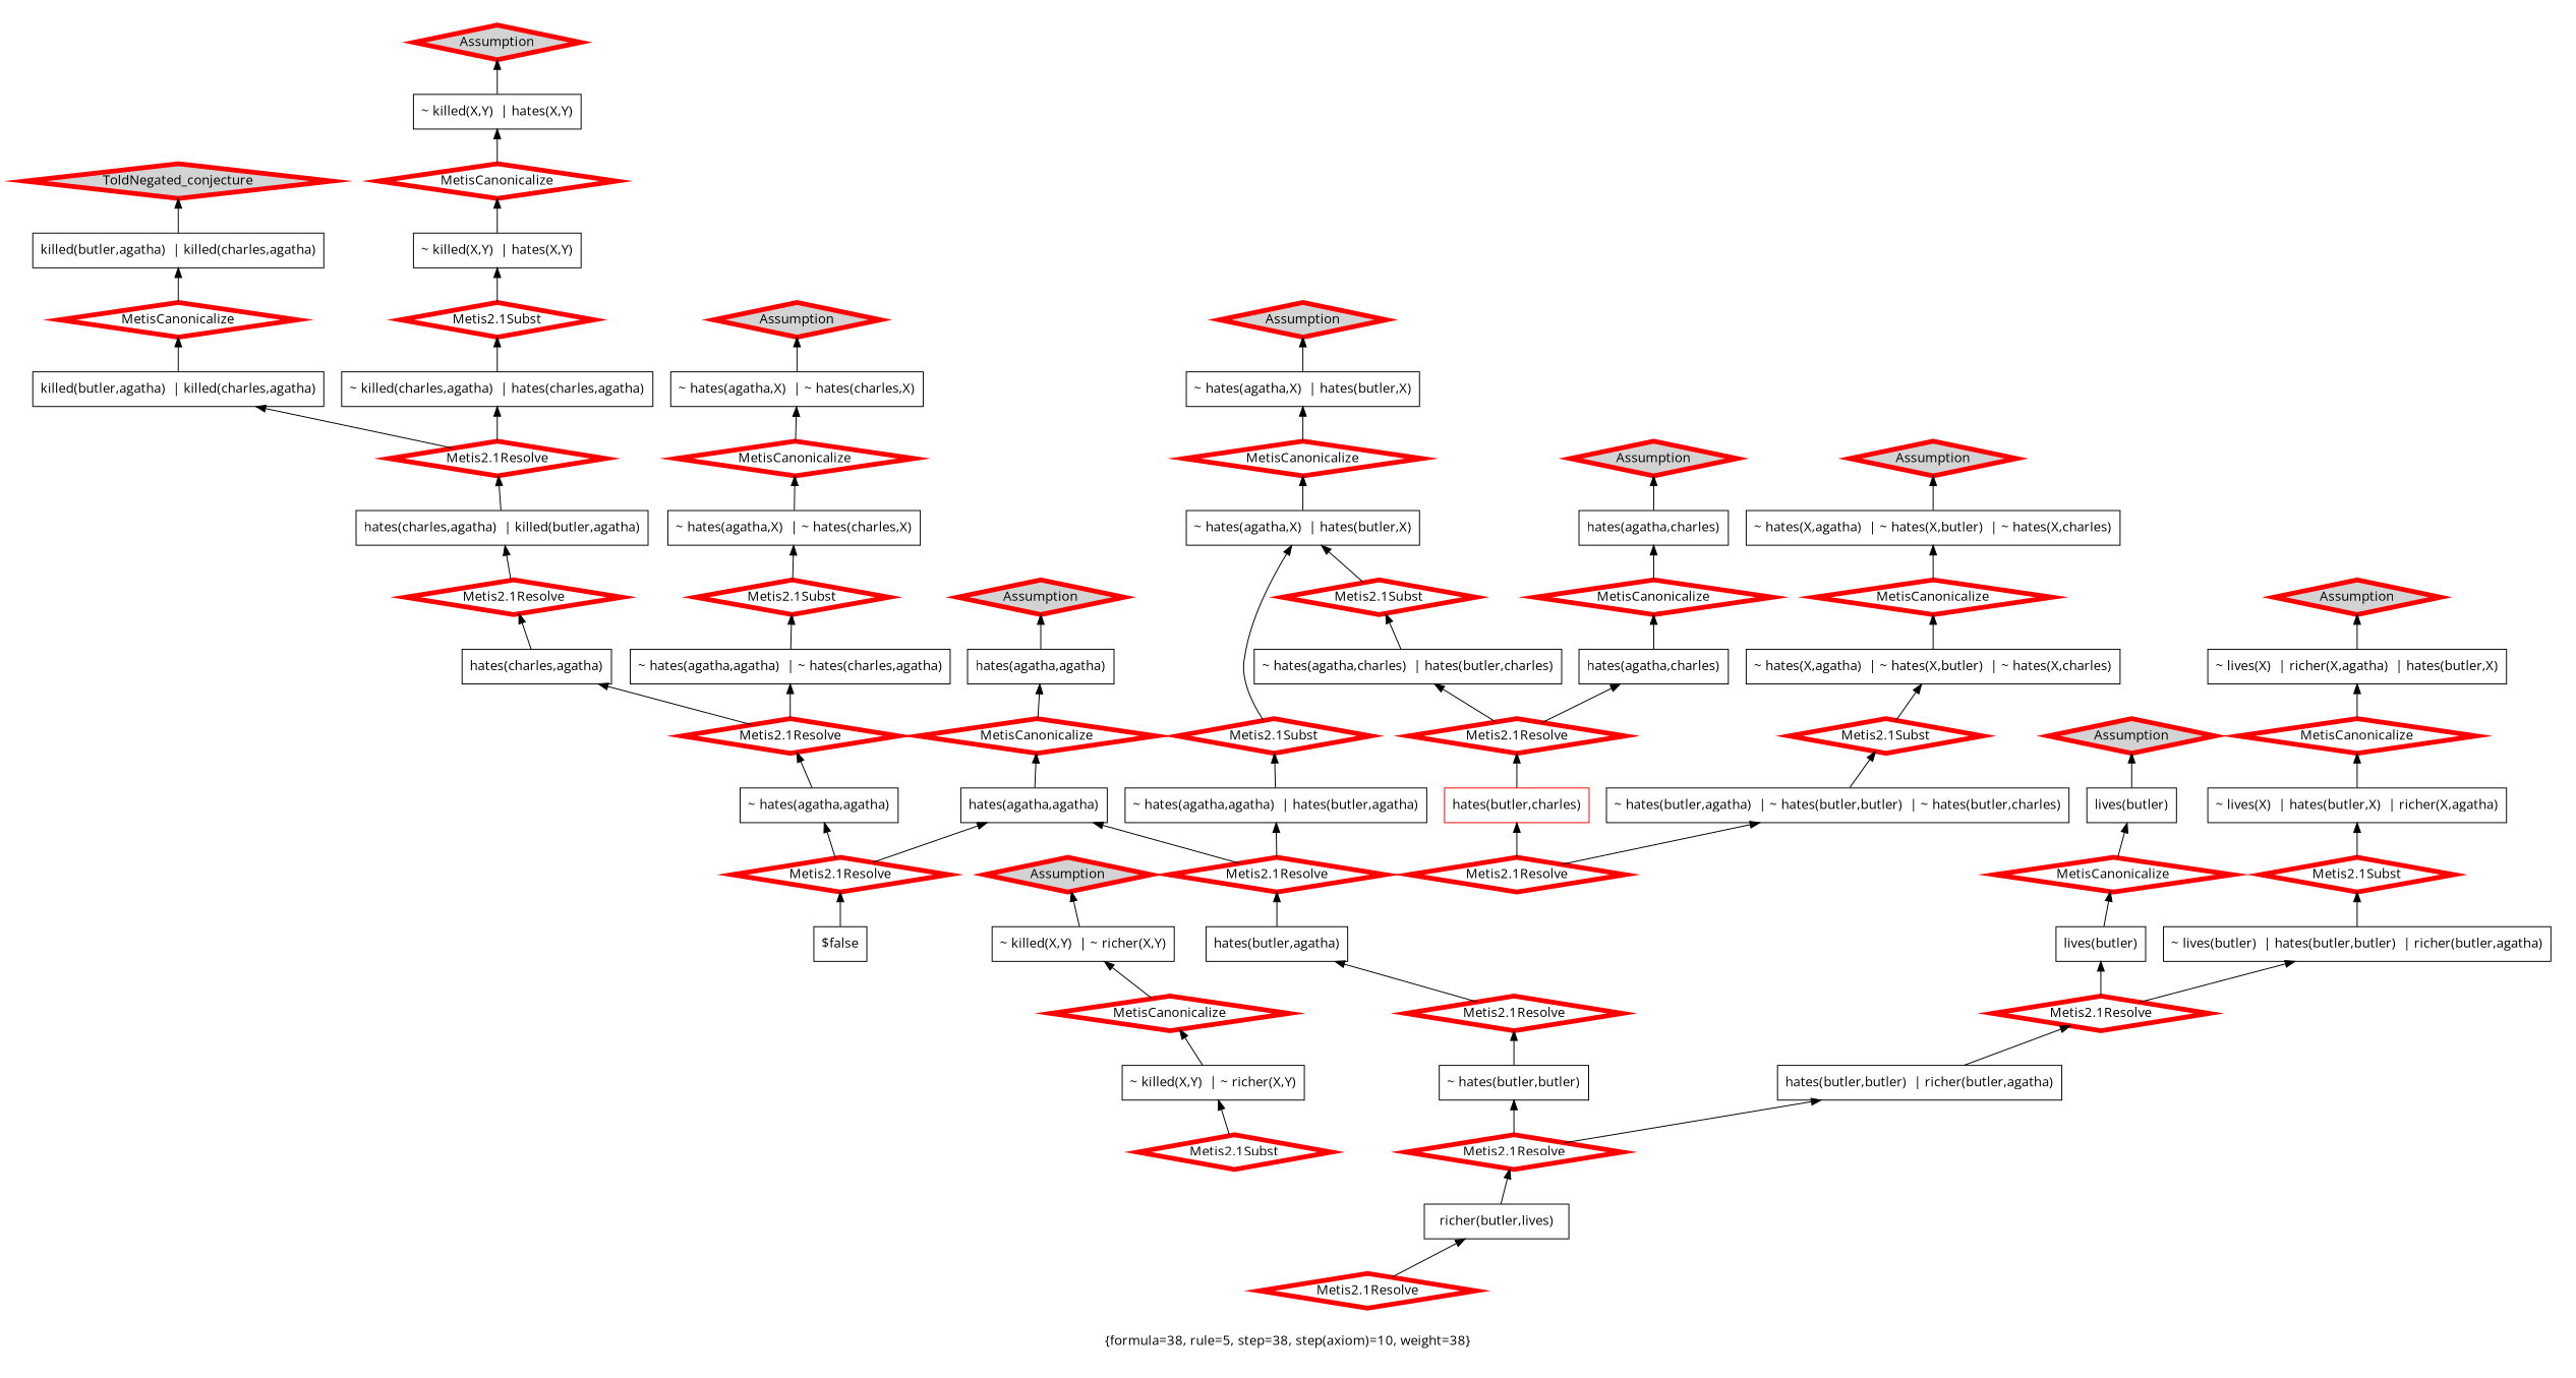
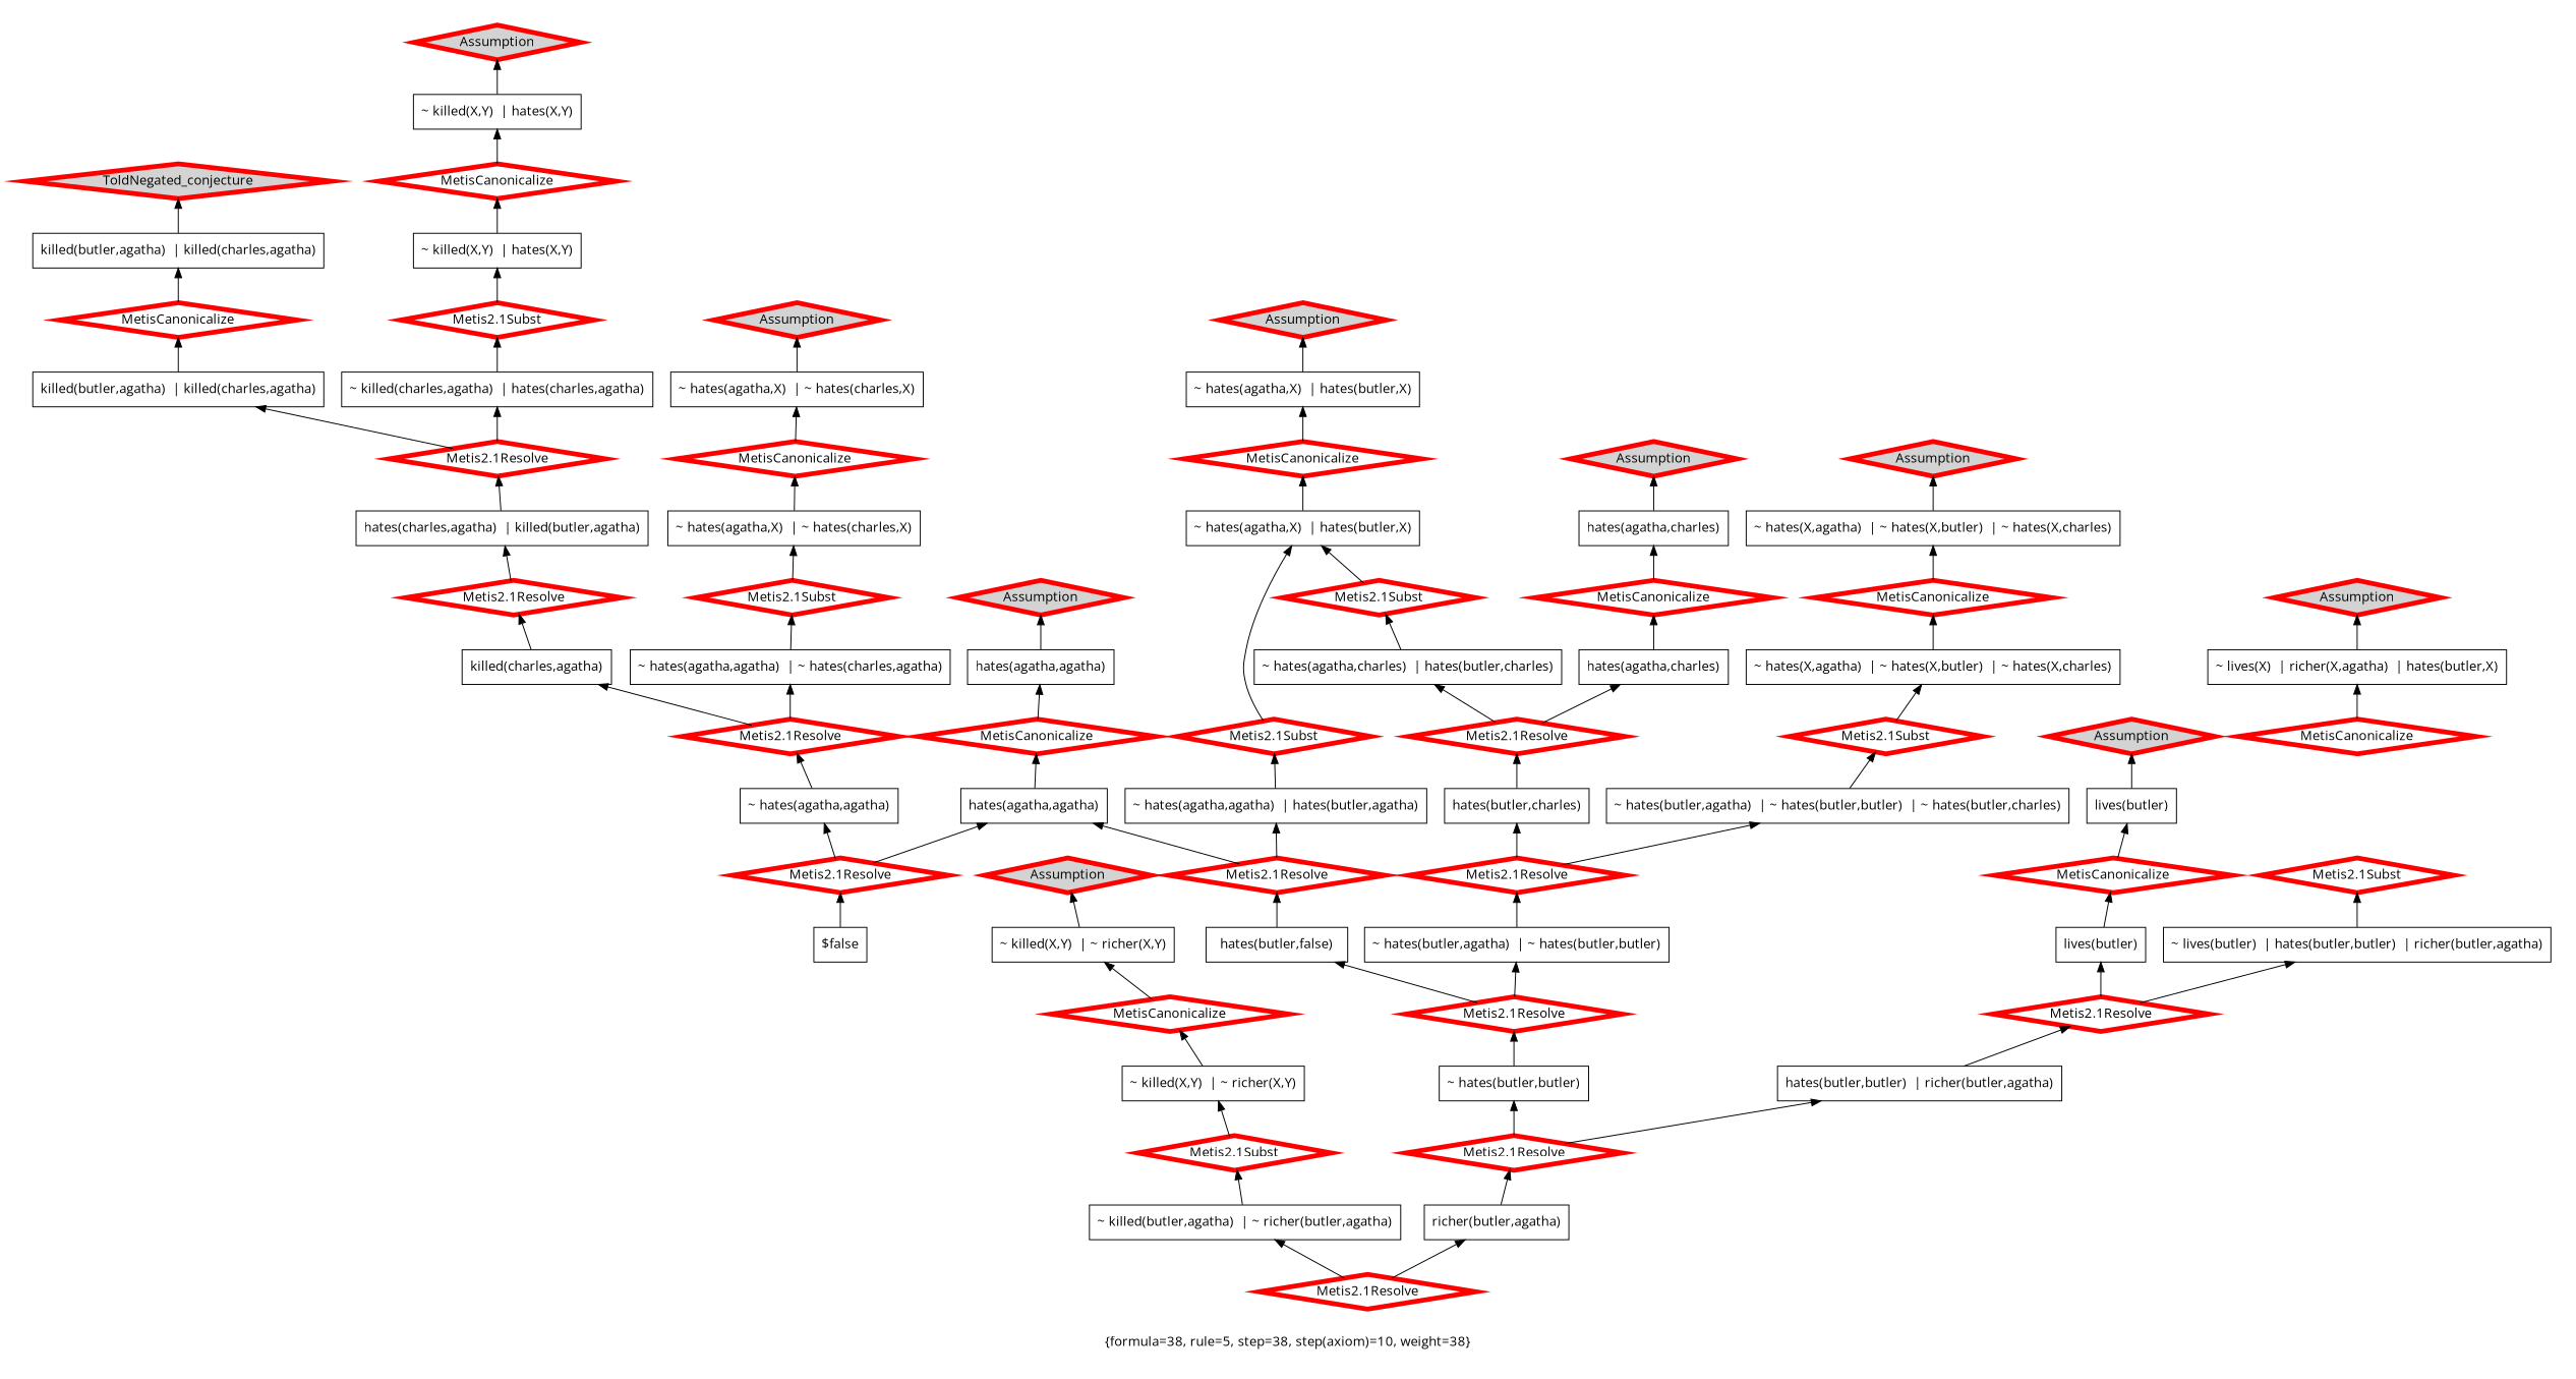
  digraph {
    fontname="Open Sans"
    label="{formula=38, rule=5, step=38, step(axiom)=10, weight=38}"
    labelloc=b
    rankdir=BT
    node [color=red fillcolor=white fontname="Open Sans" shape=diamond style=filled penwidth=5]
    edge [fontname="Open Sans"]
    n1 [color=black label="hates(agatha,agatha)" shape=box penwidth=""]
    n2 [label=MetisCanonicalize]
    n3 [color=black label="hates(agatha,agatha)" shape=box penwidth=""]
    n4 [color=black label="killed(butler,agatha)  | killed(charles,agatha)" shape=box penwidth=""]
    n5 [fillcolor=lightgrey label=ToldNegated_conjecture]
    n6 [color=black label="~ hates(agatha,X)  | hates(butler,X)" shape=box penwidth=""]
    n7 [fillcolor=lightgrey label=Assumption]
    n8 [color=black label="~ hates(X,agatha)  | ~ hates(X,butler)  | ~ hates(X,charles)" shape=box penwidth=""]
    n9 [label=MetisCanonicalize]
    n10 [color=black label="~ hates(X,agatha)  | ~ hates(X,butler)  | ~ hates(X,charles)" shape=box penwidth=""]
    n11 [color=black label="hates(butler,butler)  | richer(butler,agatha)" shape=box penwidth=""]
    n12 [label="Metis2.1Resolve"]
    n13 [color=black label="lives(butler)" shape=box penwidth=""]
    n14 [color=black label="~ lives(butler)  | hates(butler,butler)  | richer(butler,agatha)" shape=box penwidth=""]
    n15 [color=black label="~ hates(agatha,X)  | ~ hates(charles,X)" shape=box penwidth=""]
    n16 [fillcolor=lightgrey label=Assumption]
    n17 [color=black label="$false" shape=box penwidth=""]
    n18 [label="Metis2.1Resolve"]
    n19 [color=black label="~ hates(agatha,agatha)" shape=box penwidth=""]
    n20 [color=black label="lives(butler)" shape=box penwidth=""]
    n21 [fillcolor=lightgrey label=Assumption]
+   n22 [color=black label="~ killed(butler,agatha)  | ~ richer(butler,agatha)" shape=box penwidth=""]
    n23 [label="Metis2.1Subst"]
    n24 [color=black label="~ killed(X,Y)  | ~ richer(X,Y)" shape=box penwidth=""]
    n25 [color=black label="~ killed(charles,agatha)  | hates(charles,agatha)" shape=box penwidth=""]
    n26 [label="Metis2.1Subst"]
    n27 [color=black label="~ killed(X,Y)  | hates(X,Y)" shape=box penwidth=""]
    n28 [color=black label="hates(agatha,charles)" shape=box penwidth=""]
    n29 [fillcolor=lightgrey label=Assumption]
    n30 [color=black label="~ hates(agatha,agatha)  | ~ hates(charles,agatha)" shape=box penwidth=""]
    n31 [label="Metis2.1Subst"]
    n32 [color=black label="~ hates(agatha,X)  | ~ hates(charles,X)" shape=box penwidth=""]
    n33 [fillcolor=lightgrey label=Assumption]
    n34 [label="Metis2.1Resolve"]
-   n35 [color=black label="richer(butler,lives)" shape=box penwidth=""]
+   n35 [color=black label="richer(butler,agatha)" shape=box penwidth=""]
    n36 [label=MetisCanonicalize]
-   n37 [color=black label="~ lives(X)  | hates(butler,X)  | richer(X,agatha)" shape=box penwidth=""]
    n38 [label=MetisCanonicalize]
    n39 [color=black label="~ lives(X)  | richer(X,agatha)  | hates(butler,X)" shape=box penwidth=""]
    n40 [label="Metis2.1Resolve"]
    n41 [color=black label="~ hates(butler,butler)" shape=box penwidth=""]
    n42 [label=MetisCanonicalize]
-   n43 [color=black label="hates(charles,agatha)" shape=box penwidth=""]
+   n43 [color=black label="killed(charles,agatha)" shape=box penwidth=""]
    n44 [label="Metis2.1Resolve"]
    n45 [color=black label="hates(charles,agatha)  | killed(butler,agatha)" shape=box penwidth=""]
-   n46 [color=black label="hates(butler,agatha)" shape=box penwidth=""]
+   n46 [color=black label="hates(butler,false)" shape=box penwidth=""]
    n47 [label="Metis2.1Resolve"]
    n48 [color=black label="~ hates(agatha,agatha)  | hates(butler,agatha)" shape=box penwidth=""]
    n49 [color=black label="killed(butler,agatha)  | killed(charles,agatha)" shape=box penwidth=""]
    n50 [label=MetisCanonicalize]
    n51 [fillcolor=lightgrey label=Assumption]
    n52 [label=MetisCanonicalize]
    n53 [color=black label="~ killed(X,Y)  | ~ richer(X,Y)" shape=box penwidth=""]
    n54 [label="Metis2.1Resolve"]
    n55 [color=black label="~ hates(butler,agatha)  | ~ hates(butler,butler)  | ~ hates(butler,charles)" shape=box penwidth=""]
    n56 [label="Metis2.1Subst"]
    n57 [fillcolor=lightgrey label=Assumption]
    n58 [label="Metis2.1Subst"]
    n59 [color=black label="hates(agatha,charles)" shape=box penwidth=""]
    n60 [label=MetisCanonicalize]
    n61 [label="Metis2.1Resolve"]
    n62 [label="Metis2.1Subst"]
    n63 [color=black label="~ hates(agatha,X)  | hates(butler,X)" shape=box penwidth=""]
    n64 [color=black label="~ killed(X,Y)  | hates(X,Y)" shape=box penwidth=""]
    n65 [fillcolor=lightgrey label=Assumption]
-   n66 [label="hates(butler,charles)" shape=box penwidth=""]
+   n66 [color=black label="hates(butler,charles)" shape=box penwidth=""]
    n67 [label="Metis2.1Resolve"]
    n68 [color=black label="~ hates(agatha,charles)  | hates(butler,charles)" shape=box penwidth=""]
    n69 [label=MetisCanonicalize]
    n70 [label="Metis2.1Resolve"]
+   n71 [color=black label="~ hates(butler,agatha)  | ~ hates(butler,butler)" shape=box penwidth=""]
    n72 [label=MetisCanonicalize]
    n73 [label="Metis2.1Resolve"]
    n74 [fillcolor=lightgrey label=Assumption]
    n75 [label="Metis2.1Subst"]
    n1 -> n2
    n2 -> n3
    n3 -> n57
    n4 -> n5
    n6 -> n7
    n8 -> n9
    n9 -> n10
    n10 -> n33
    n11 -> n12
    n12 -> n13
    n12 -> n14
    n13 -> n42
    n14 -> n58
    n15 -> n16
    n17 -> n18
    n18 -> n1
    n18 -> n19
    n19 -> n54
    n20 -> n21
+   n22 -> n23
    n23 -> n24
    n24 -> n52
    n25 -> n26
    n26 -> n27
    n27 -> n69
    n28 -> n29
    n30 -> n31
    n31 -> n32
    n32 -> n36
+   n34 -> n22
    n34 -> n35
    n35 -> n40
    n36 -> n15
-   n37 -> n38
    n38 -> n39
    n39 -> n51
    n40 -> n11
    n40 -> n41
    n41 -> n70
    n42 -> n20
    n43 -> n44
    n44 -> n45
    n45 -> n61
    n46 -> n47
    n47 -> n1
    n47 -> n48
    n48 -> n62
    n49 -> n50
    n50 -> n4
    n52 -> n53
    n53 -> n74
    n54 -> n30
    n54 -> n43
    n55 -> n56
    n56 -> n8
-   n58 -> n37
    n59 -> n60
    n60 -> n28
    n61 -> n25
    n61 -> n49
    n62 -> n63
    n63 -> n72
    n64 -> n65
    n66 -> n67
    n67 -> n59
    n67 -> n68
    n68 -> n75
    n69 -> n64
    n70 -> n46
+   n70 -> n71
+   n71 -> n73
    n72 -> n6
    n73 -> n55
    n73 -> n66
    n75 -> n63
  }
